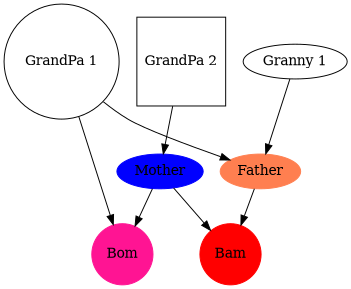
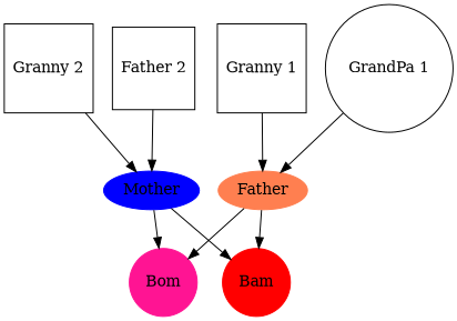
  digraph {
    node [shape=circle]
    n1 [color=deeppink label=Bom style=filled]
    n2 [color=red label=Bam style=filled]
    n3 [color=blue label=Mother shape=ellipse style=filled]
    n4 [color=coral label=Father shape=ellipse style=filled]
-   n5 [label="Granny 1" shape=ellipse]
+   n5 [label="Granny 1" shape=square]
    n6 [label="GrandPa 1"]
-   n8 [label="GrandPa 2" shape=square]
+   n7 [label="Granny 2" shape=square]
+   n8 [label="Father 2" shape=square]
    n3 -> n1
    n3 -> n2
-   n6 -> n1
+   n4 -> n1
    n4 -> n2
    n5 -> n4
    n6 -> n4
+   n7 -> n3
    n8 -> n3
  }
